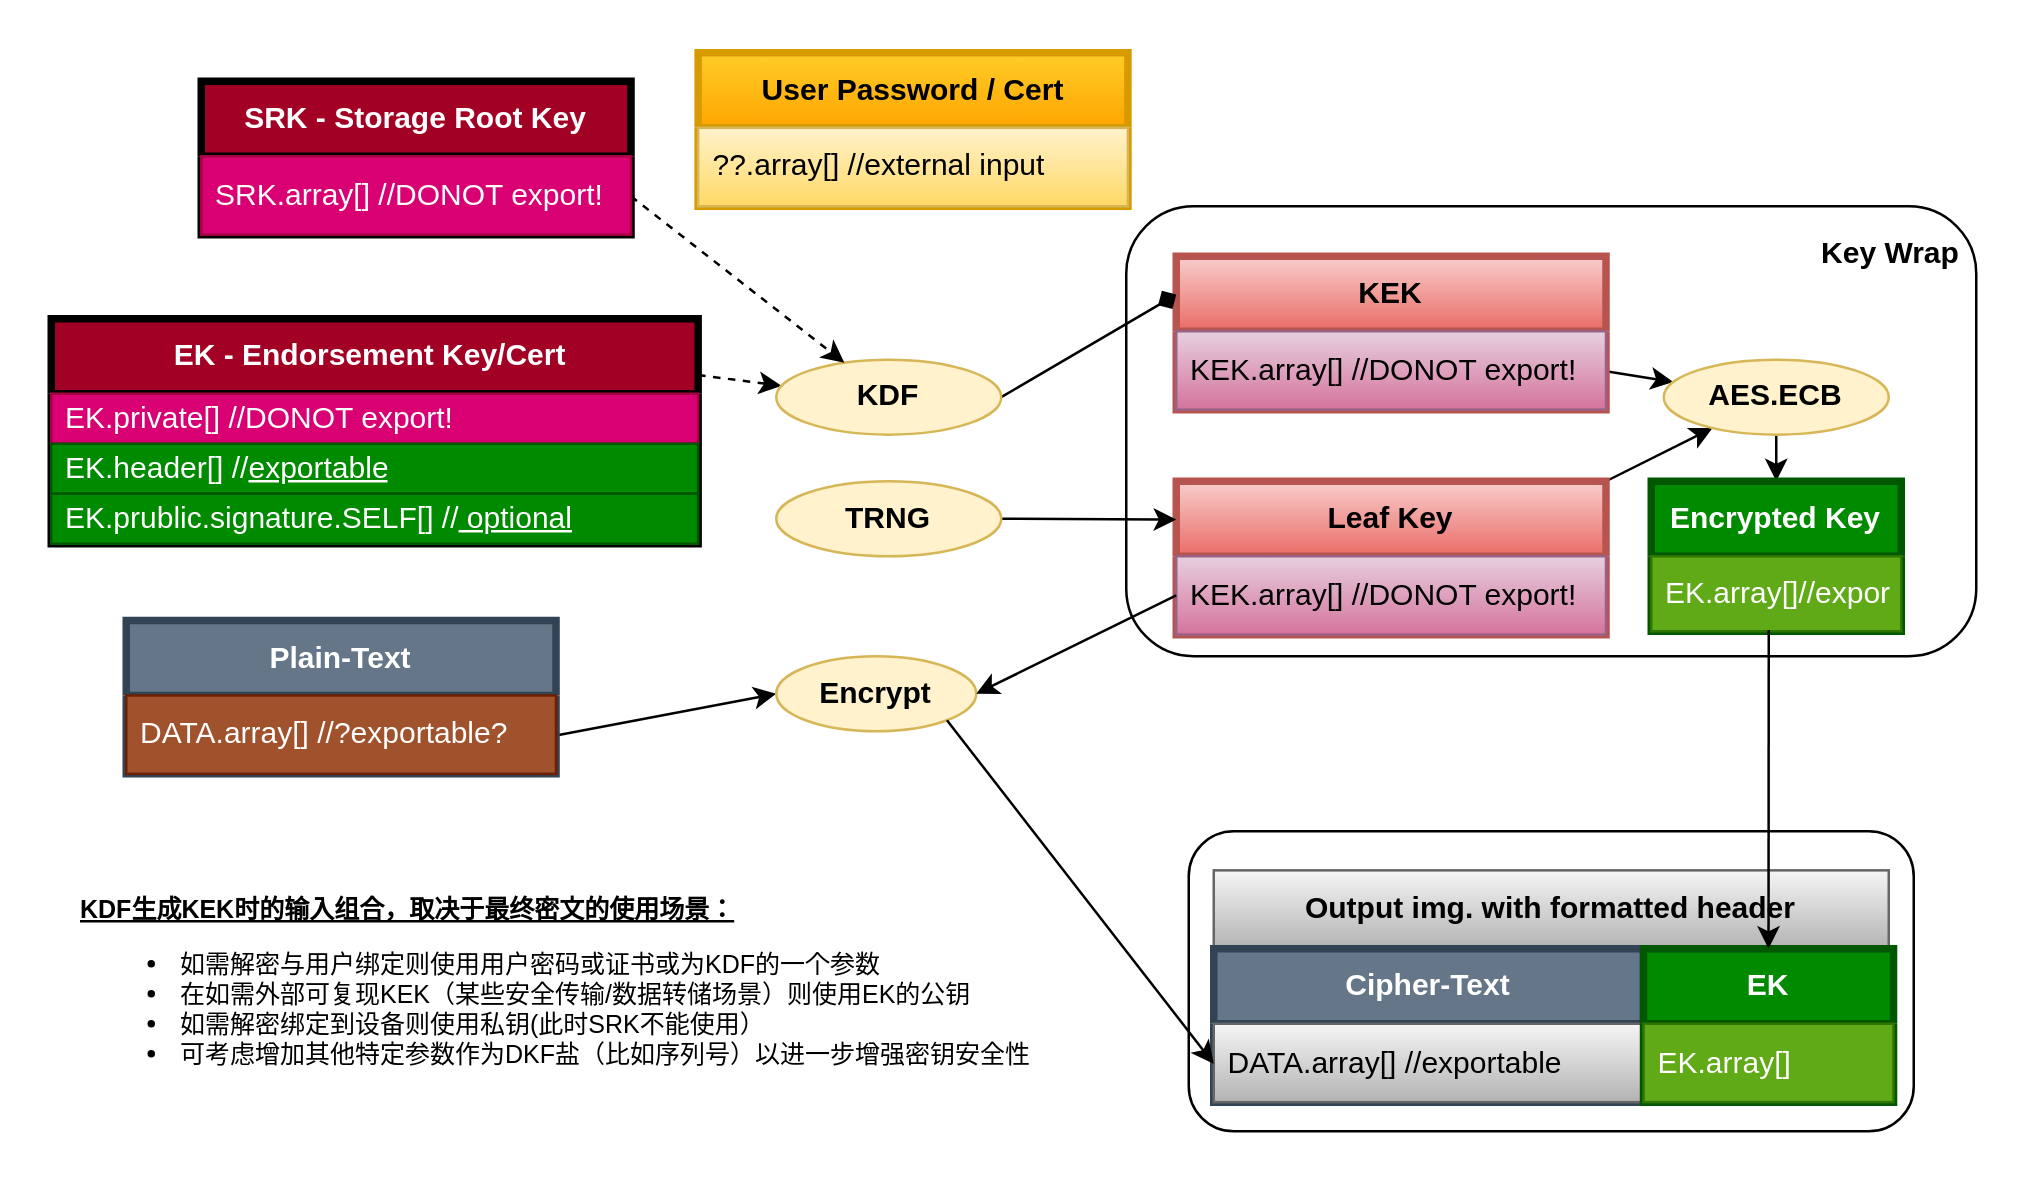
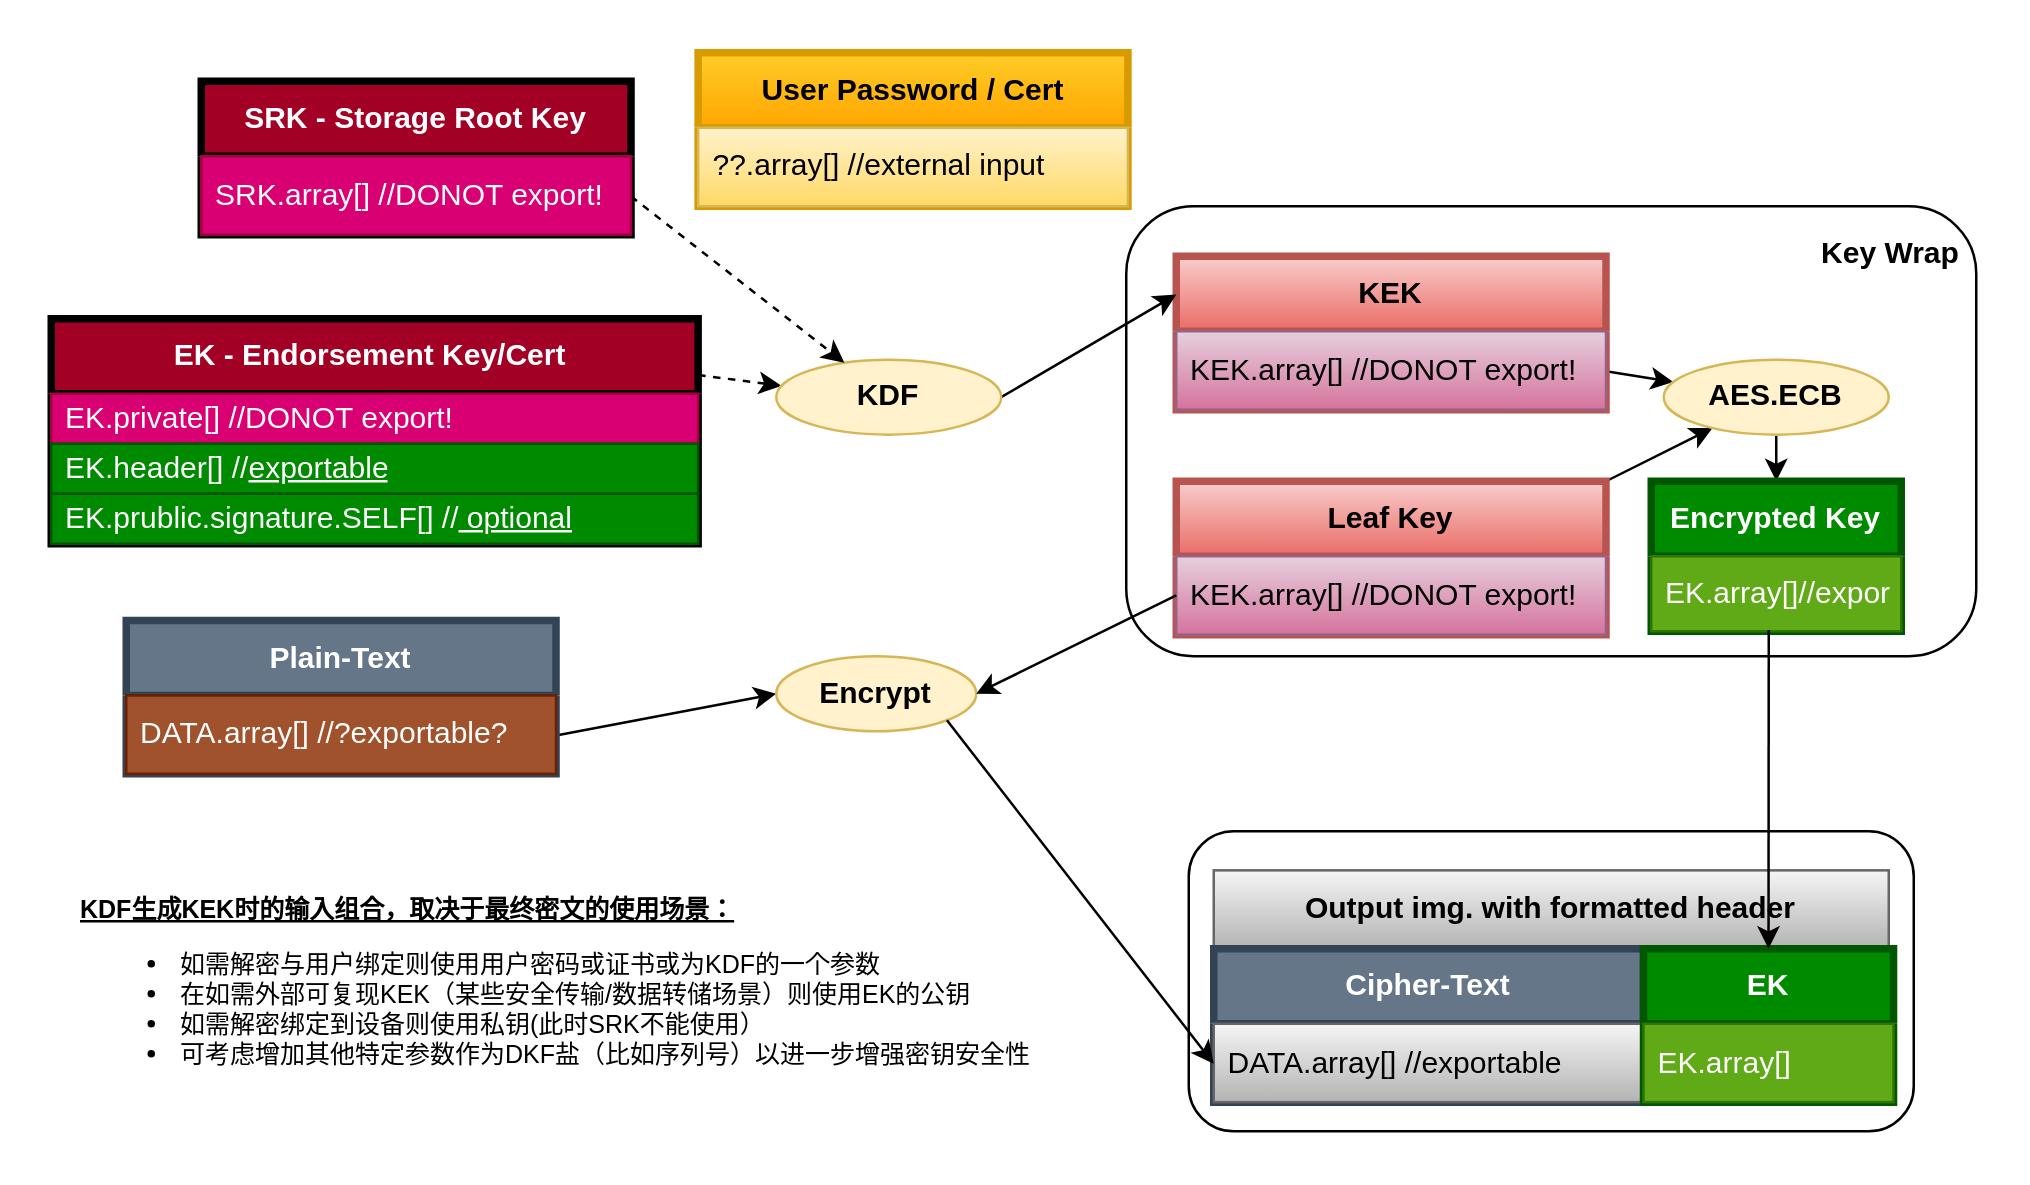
  <mxCell id="0" />
  <mxCell id="1" parent="0" />
  <mxCell id="2" value="" style="rounded=1;whiteSpace=wrap;html=1;fontSize=6;fontColor=#FFFFFF;" parent="1" vertex="1"><mxGeometry x="450" y="82" width="340" height="180" as="geometry" /></mxCell>
  <mxCell id="3" value="&lt;b&gt;User Password / Cert&lt;/b&gt;&lt;b&gt;&lt;br&gt;&lt;/b&gt;" style="swimlane;fontStyle=0;childLayout=stackLayout;horizontal=1;startSize=30;horizontalStack=0;resizeParent=1;resizeParentMax=0;resizeLast=0;collapsible=1;marginBottom=0;whiteSpace=wrap;html=1;fillColor=#ffcd28;strokeColor=#d79b00;strokeWidth=3;gradientColor=#ffa500;" parent="1" vertex="1"><mxGeometry x="278.764" y="20.64" width="171.905" height="61.364" as="geometry" /></mxCell>
  <mxCell id="4" value="??.array[] //external input" style="text;strokeColor=#d6b656;fillColor=#fff2cc;align=left;verticalAlign=middle;spacingLeft=4;spacingRight=4;overflow=hidden;points=[[0,0.5],[1,0.5]];portConstraint=eastwest;rotatable=0;whiteSpace=wrap;html=1;gradientColor=#ffd966;" parent="3" vertex="1"><mxGeometry y="30" width="171.905" height="31.364" as="geometry" /></mxCell>
  <mxCell id="5" style="edgeStyle=none;html=1;exitX=1;exitY=0;exitDx=0;exitDy=0;fontSize=6;fontColor=#FFFFFF;" parent="1" source="6" target="24" edge="1"><mxGeometry relative="1" as="geometry" /></mxCell>
  <mxCell id="6" value="&lt;b&gt;Leaf Key&lt;br&gt;&lt;/b&gt;" style="swimlane;fontStyle=0;childLayout=stackLayout;horizontal=1;startSize=30;horizontalStack=0;resizeParent=1;resizeParentMax=0;resizeLast=0;collapsible=1;marginBottom=0;whiteSpace=wrap;html=1;fillColor=#f8cecc;strokeColor=#b85450;strokeWidth=3;gradientColor=#ea6b66;" parent="1" vertex="1"><mxGeometry x="470" y="192" width="171.9" height="61.364" as="geometry" /></mxCell>
  <mxCell id="7" value="KEK.array[] //DONOT export!" style="text;strokeColor=#996185;fillColor=#e6d0de;align=left;verticalAlign=middle;spacingLeft=4;spacingRight=4;overflow=hidden;points=[[0,0.5],[1,0.5]];portConstraint=eastwest;rotatable=0;whiteSpace=wrap;html=1;gradientColor=#d5739d;" parent="6" vertex="1"><mxGeometry y="30" width="171.9" height="31.364" as="geometry" /></mxCell>
- <mxCell id="8" style="edgeStyle=none;html=1;exitX=1;exitY=0.5;exitDx=0;exitDy=0;entryX=0;entryY=0.25;entryDx=0;entryDy=0;" parent="1" source="18" target="6" edge="1"><mxGeometry relative="1" as="geometry" /></mxCell>
  <mxCell id="9" style="edgeStyle=none;html=1;exitX=1;exitY=0.75;exitDx=0;exitDy=0;fontSize=6;fontColor=#FFFFFF;" parent="1" source="10" target="24" edge="1"><mxGeometry relative="1" as="geometry" /></mxCell>
  <mxCell id="10" value="&lt;b&gt;KEK&lt;/b&gt;" style="swimlane;fontStyle=0;childLayout=stackLayout;horizontal=1;startSize=30;horizontalStack=0;resizeParent=1;resizeParentMax=0;resizeLast=0;collapsible=1;marginBottom=0;whiteSpace=wrap;html=1;fillColor=#f8cecc;strokeColor=#b85450;strokeWidth=3;gradientColor=#ea6b66;" parent="1" vertex="1"><mxGeometry x="470" y="102" width="171.9" height="61.364" as="geometry" /></mxCell>
  <mxCell id="11" value="KEK.array[] //DONOT export!" style="text;strokeColor=#996185;fillColor=#e6d0de;align=left;verticalAlign=middle;spacingLeft=4;spacingRight=4;overflow=hidden;points=[[0,0.5],[1,0.5]];portConstraint=eastwest;rotatable=0;whiteSpace=wrap;html=1;gradientColor=#d5739d;" parent="10" vertex="1"><mxGeometry y="30" width="171.9" height="31.364" as="geometry" /></mxCell>
- <mxCell id="12" style="edgeStyle=none;html=1;entryX=0;entryY=0.25;entryDx=0;entryDy=0;exitX=1;exitY=0.5;exitDx=0;exitDy=0;endArrow=diamond;" parent="1" source="19" target="10" edge="1"><mxGeometry relative="1" as="geometry"><mxPoint x="540" y="187" as="sourcePoint" /></mxGeometry></mxCell>
+ <mxCell id="12" style="edgeStyle=none;html=1;entryX=0;entryY=0.25;entryDx=0;entryDy=0;exitX=1;exitY=0.5;exitDx=0;exitDy=0;" parent="1" source="19" target="10" edge="1"><mxGeometry relative="1" as="geometry"><mxPoint x="540" y="187" as="sourcePoint" /></mxGeometry></mxCell>
  <mxCell id="13" value="&lt;b&gt;EK - Endorsement Key/Cert&amp;nbsp;&lt;/b&gt;&lt;b&gt;&lt;br&gt;&lt;/b&gt;" style="swimlane;fontStyle=0;childLayout=stackLayout;horizontal=1;startSize=30;horizontalStack=0;resizeParent=1;resizeParentMax=0;resizeLast=0;collapsible=1;marginBottom=0;whiteSpace=wrap;html=1;fillColor=#a20025;fontColor=#ffffff;strokeColor=#000000;strokeWidth=3;" parent="1" vertex="1"><mxGeometry x="20" y="127" width="258.762" height="90.0" as="geometry" /></mxCell>
  <mxCell id="14" value="EK.private[] //DONOT export!" style="text;strokeColor=#A50040;fillColor=#d80073;align=left;verticalAlign=middle;spacingLeft=4;spacingRight=4;overflow=hidden;points=[[0,0.5],[1,0.5]];portConstraint=eastwest;rotatable=0;whiteSpace=wrap;html=1;fontColor=#ffffff;" parent="13" vertex="1"><mxGeometry y="30" width="258.762" height="20.0" as="geometry" /></mxCell>
  <mxCell id="15" value="EK.header[] //&lt;u&gt;exportable&lt;/u&gt;" style="text;strokeColor=#005700;fillColor=#008a00;align=left;verticalAlign=middle;spacingLeft=4;spacingRight=4;overflow=hidden;points=[[0,0.5],[1,0.5]];portConstraint=eastwest;rotatable=0;whiteSpace=wrap;html=1;fontColor=#ffffff;" parent="13" vertex="1"><mxGeometry y="50.0" width="258.762" height="20.0" as="geometry" /></mxCell>
  <mxCell id="16" value="EK.prublic.signature.SELF[] //&lt;u&gt;&amp;nbsp;optional if&amp;nbsp;&lt;/u&gt;&lt;u style=&quot;border-color: var(--border-color);&quot;&gt;exportable&lt;/u&gt;" style="text;strokeColor=#005700;fillColor=#008a00;align=left;verticalAlign=middle;spacingLeft=4;spacingRight=4;overflow=hidden;points=[[0,0.5],[1,0.5]];portConstraint=eastwest;rotatable=0;whiteSpace=wrap;html=1;fontColor=#ffffff;" parent="13" vertex="1"><mxGeometry y="70.0" width="258.762" height="20" as="geometry" /></mxCell>
  <mxCell id="17" style="edgeStyle=none;html=1;exitX=1;exitY=0.25;exitDx=0;exitDy=0;dashed=1;" parent="1" source="13" target="19" edge="1"><mxGeometry relative="1" as="geometry"><mxPoint x="330" y="172" as="sourcePoint" /></mxGeometry></mxCell>
- <mxCell id="18" value="TRNG" style="ellipse;whiteSpace=wrap;html=1;fillColor=#fff2cc;strokeColor=#d6b656;fontStyle=1" parent="1" vertex="1"><mxGeometry x="310" y="192" width="90" height="30" as="geometry" /></mxCell>
  <mxCell id="19" value="KDF" style="ellipse;whiteSpace=wrap;html=1;fontStyle=1;fillColor=#fff2cc;strokeColor=#d6b656;" parent="1" vertex="1"><mxGeometry x="310" y="143.36" width="90" height="30" as="geometry" /></mxCell>
  <mxCell id="20" style="edgeStyle=none;html=1;exitX=1;exitY=0.75;exitDx=0;exitDy=0;dashed=1;" parent="1" source="21" target="19" edge="1"><mxGeometry relative="1" as="geometry" /></mxCell>
  <mxCell id="21" value="&lt;b&gt;SRK - Storage Root Key&lt;/b&gt;" style="swimlane;fontStyle=0;childLayout=stackLayout;horizontal=1;startSize=30;horizontalStack=0;resizeParent=1;resizeParentMax=0;resizeLast=0;collapsible=1;marginBottom=0;whiteSpace=wrap;html=1;fillColor=#a20025;fontColor=#ffffff;strokeColor=#000000;strokeWidth=3;" parent="1" vertex="1"><mxGeometry x="80.004" y="32" width="171.905" height="61.364" as="geometry" /></mxCell>
  <mxCell id="22" value="SRK.array[] //DONOT export!" style="text;strokeColor=#A50040;fillColor=#d80073;align=left;verticalAlign=middle;spacingLeft=4;spacingRight=4;overflow=hidden;points=[[0,0.5],[1,0.5]];portConstraint=eastwest;rotatable=0;whiteSpace=wrap;html=1;fontColor=#ffffff;" parent="21" vertex="1"><mxGeometry y="30" width="171.905" height="31.364" as="geometry" /></mxCell>
  <mxCell id="23" style="edgeStyle=none;html=1;exitX=0.5;exitY=1;exitDx=0;exitDy=0;entryX=0.5;entryY=0;entryDx=0;entryDy=0;" edge="1" parent="1" source="24" target="25"><mxGeometry relative="1" as="geometry" /></mxCell>
  <mxCell id="24" value="AES.ECB" style="ellipse;whiteSpace=wrap;html=1;fillColor=#fff2cc;strokeColor=#d6b656;fontStyle=1" parent="1" vertex="1"><mxGeometry x="665" y="143.36" width="90" height="30" as="geometry" /></mxCell>
  <mxCell id="25" value="&lt;b&gt;Encrypted Key&lt;br&gt;&lt;/b&gt;" style="swimlane;fontStyle=0;childLayout=stackLayout;horizontal=1;startSize=30;horizontalStack=0;resizeParent=1;resizeParentMax=0;resizeLast=0;collapsible=1;marginBottom=0;whiteSpace=wrap;html=1;fillColor=#008a00;fontColor=#ffffff;strokeColor=#005700;strokeWidth=3;" parent="1" vertex="1"><mxGeometry x="660" y="192" width="100" height="60" as="geometry" /></mxCell>
  <mxCell id="26" value="EK.array[]//export" style="text;strokeColor=#2D7600;fillColor=#60a917;align=left;verticalAlign=middle;spacingLeft=4;spacingRight=4;overflow=hidden;points=[[0,0.5],[1,0.5]];portConstraint=eastwest;rotatable=0;whiteSpace=wrap;html=1;fontColor=#ffffff;" parent="25" vertex="1"><mxGeometry y="30" width="100" height="30" as="geometry" /></mxCell>
  <mxCell id="27" style="edgeStyle=none;html=1;exitX=1;exitY=0.75;exitDx=0;exitDy=0;entryX=0;entryY=0.5;entryDx=0;entryDy=0;fontSize=6;fontColor=#FFFFFF;" parent="1" source="28" target="30" edge="1"><mxGeometry relative="1" as="geometry" /></mxCell>
  <mxCell id="28" value="&lt;b&gt;Plain-Text&lt;/b&gt;" style="swimlane;fontStyle=0;childLayout=stackLayout;horizontal=1;startSize=30;horizontalStack=0;resizeParent=1;resizeParentMax=0;resizeLast=0;collapsible=1;marginBottom=0;whiteSpace=wrap;html=1;fillColor=#647687;fontColor=#ffffff;strokeColor=#314354;strokeWidth=3;" parent="1" vertex="1"><mxGeometry x="50.004" y="247.68" width="171.905" height="61.364" as="geometry" /></mxCell>
  <mxCell id="29" value="DATA.array[] //?exportable?" style="text;strokeColor=#6D1F00;fillColor=#a0522d;align=left;verticalAlign=middle;spacingLeft=4;spacingRight=4;overflow=hidden;points=[[0,0.5],[1,0.5]];portConstraint=eastwest;rotatable=0;whiteSpace=wrap;html=1;fontColor=#ffffff;" parent="28" vertex="1"><mxGeometry y="30" width="171.905" height="31.364" as="geometry" /></mxCell>
  <mxCell id="30" value="Encrypt" style="ellipse;whiteSpace=wrap;html=1;fillColor=#fff2cc;strokeColor=#d6b656;fontStyle=1" parent="1" vertex="1"><mxGeometry x="310" y="262" width="80" height="30" as="geometry" /></mxCell>
  <mxCell id="31" style="edgeStyle=none;html=1;exitX=0;exitY=0.5;exitDx=0;exitDy=0;entryX=1;entryY=0.5;entryDx=0;entryDy=0;fontSize=6;fontColor=#FFFFFF;" parent="1" source="7" target="30" edge="1"><mxGeometry relative="1" as="geometry" /></mxCell>
  <mxCell id="32" value="&lt;font style=&quot;font-size: 10px;&quot;&gt;&lt;span style=&quot;border-color: var(--border-color);&quot;&gt;&lt;b style=&quot;text-decoration-line: underline;&quot;&gt;KDF生成KEK时的输入组合，取决于最终密文的使用场景：&lt;/b&gt;&lt;br&gt;&lt;ul&gt;&lt;li style=&quot;&quot;&gt;&lt;font style=&quot;font-size: 10px;&quot;&gt;&lt;span style=&quot;border-color: var(--border-color);&quot;&gt;&lt;span style=&quot;background-color: initial;&quot;&gt;如需解密与用户绑定则使用用户密码或证书或为KDF的一个参数&lt;/span&gt;&lt;/span&gt;&lt;/font&gt;&lt;/li&gt;&lt;li style=&quot;&quot;&gt;&lt;font style=&quot;font-size: 10px;&quot;&gt;&lt;span style=&quot;border-color: var(--border-color);&quot;&gt;&lt;span style=&quot;background-color: initial; border-color: var(--border-color);&quot;&gt;在如需&lt;/span&gt;&lt;span style=&quot;background-color: initial; border-color: var(--border-color);&quot;&gt;外部可复现KEK（某些安全传输/数据转储场景）则使用EK的公钥&lt;/span&gt;&lt;/span&gt;&lt;/font&gt;&lt;/li&gt;&lt;li style=&quot;&quot;&gt;&lt;font style=&quot;font-size: 10px;&quot;&gt;&lt;span style=&quot;border-color: var(--border-color);&quot;&gt;&lt;span style=&quot;background-color: initial; border-color: var(--border-color);&quot;&gt;如需解密绑定到设备则使用私钥(此时SRK不能使用）&lt;/span&gt;&lt;/span&gt;&lt;/font&gt;&lt;/li&gt;&lt;li style=&quot;&quot;&gt;&lt;font style=&quot;font-size: 10px;&quot;&gt;&lt;span style=&quot;border-color: var(--border-color);&quot;&gt;&lt;span style=&quot;background-color: initial; border-color: var(--border-color);&quot;&gt;可考虑增加其他特定参数作为DKF盐（比如序列号）以进一步增强密钥安全性&lt;/span&gt;&lt;/span&gt;&lt;/font&gt;&lt;/li&gt;&lt;/ul&gt;&lt;/span&gt;&lt;/font&gt;" style="text;html=1;strokeColor=none;fillColor=none;align=left;verticalAlign=middle;whiteSpace=wrap;rounded=0;fontSize=6;fontColor=#000000;" parent="1" vertex="1"><mxGeometry x="30" y="352" width="388" height="90" as="geometry" /></mxCell>
  <mxCell id="33" value="" style="group" parent="1" vertex="1" connectable="0"><mxGeometry x="475" y="332" width="290" height="120" as="geometry" /></mxCell>
  <mxCell id="34" value="" style="rounded=1;whiteSpace=wrap;html=1;fontSize=6;fontColor=#FFFFFF;" parent="33" vertex="1"><mxGeometry width="290" height="120" as="geometry" /></mxCell>
  <mxCell id="35" value="&lt;b&gt;Output img. with formatted header&lt;/b&gt;" style="text;strokeColor=#666666;fillColor=#f5f5f5;align=center;verticalAlign=middle;spacingLeft=4;spacingRight=4;overflow=hidden;points=[[0,0.5],[1,0.5]];portConstraint=eastwest;rotatable=0;whiteSpace=wrap;html=1;gradientColor=#b3b3b3;" parent="33" vertex="1"><mxGeometry x="10" y="15.64" width="270" height="31.36" as="geometry" /></mxCell>
  <mxCell id="36" value="&lt;b&gt;Cipher-Text&lt;/b&gt;" style="swimlane;fontStyle=0;childLayout=stackLayout;horizontal=1;startSize=30;horizontalStack=0;resizeParent=1;resizeParentMax=0;resizeLast=0;collapsible=1;marginBottom=0;whiteSpace=wrap;html=1;fillColor=#647687;fontColor=#ffffff;strokeColor=#314354;strokeWidth=3;" parent="33" vertex="1"><mxGeometry x="10.004" y="47" width="171.905" height="61.364" as="geometry" /></mxCell>
  <mxCell id="37" value="DATA.array[] //exportable" style="text;strokeColor=#666666;fillColor=#f5f5f5;align=left;verticalAlign=middle;spacingLeft=4;spacingRight=4;overflow=hidden;points=[[0,0.5],[1,0.5]];portConstraint=eastwest;rotatable=0;whiteSpace=wrap;html=1;gradientColor=#b3b3b3;" parent="36" vertex="1"><mxGeometry y="30" width="171.905" height="31.364" as="geometry" /></mxCell>
  <mxCell id="38" value="&lt;b&gt;EK&lt;br&gt;&lt;/b&gt;" style="swimlane;fontStyle=0;childLayout=stackLayout;horizontal=1;startSize=30;horizontalStack=0;resizeParent=1;resizeParentMax=0;resizeLast=0;collapsible=1;marginBottom=0;whiteSpace=wrap;html=1;fillColor=#008a00;fontColor=#ffffff;strokeColor=#005700;strokeWidth=3;" parent="33" vertex="1"><mxGeometry x="181.91" y="47" width="100" height="61.364" as="geometry" /></mxCell>
  <mxCell id="39" value="EK.array[]" style="text;strokeColor=#2D7600;fillColor=#60a917;align=left;verticalAlign=middle;spacingLeft=4;spacingRight=4;overflow=hidden;points=[[0,0.5],[1,0.5]];portConstraint=eastwest;rotatable=0;whiteSpace=wrap;html=1;fontColor=#ffffff;" parent="38" vertex="1"><mxGeometry y="30" width="100" height="31.364" as="geometry" /></mxCell>
  <mxCell id="40" style="edgeStyle=none;html=1;exitX=0.47;exitY=0.982;exitDx=0;exitDy=0;fontSize=6;fontColor=#FFFFFF;exitPerimeter=0;entryX=0.5;entryY=0;entryDx=0;entryDy=0;" parent="1" source="26" target="38" edge="1"><mxGeometry relative="1" as="geometry"><mxPoint x="750" y="332" as="targetPoint" /></mxGeometry></mxCell>
  <mxCell id="41" style="edgeStyle=none;html=1;exitX=1;exitY=1;exitDx=0;exitDy=0;fontSize=6;fontColor=#FFFFFF;entryX=0;entryY=0.75;entryDx=0;entryDy=0;" parent="1" source="30" target="36" edge="1"><mxGeometry relative="1" as="geometry" /></mxCell>
  <mxCell id="42" value="&lt;b&gt;Key Wrap&lt;/b&gt;" style="text;html=1;strokeColor=none;fillColor=none;align=center;verticalAlign=middle;whiteSpace=wrap;rounded=0;" vertex="1" parent="1"><mxGeometry x="726" y="86" width="60" height="30" as="geometry" /></mxCell>
